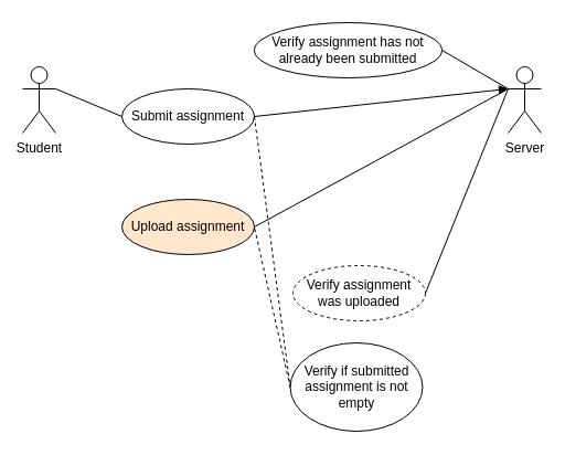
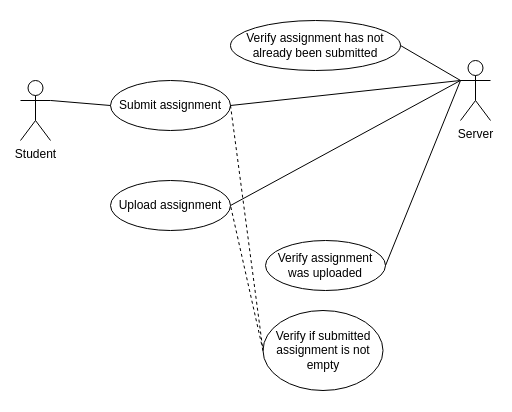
  <mxCell id="0" />
  <mxCell id="1" parent="0" />
- <mxCell id="2" value="Student" style="shape=umlActor;verticalLabelPosition=bottom;labelBackgroundColor=#ffffff;verticalAlign=top;html=1;outlineConnect=0;" vertex="1" parent="1"><mxGeometry x="20" y="60" width="30" height="60" as="geometry" /></mxCell>
+ <mxCell id="2" value="Student" style="shape=umlActor;verticalLabelPosition=bottom;labelBackgroundColor=#ffffff;verticalAlign=top;html=1;outlineConnect=0;" vertex="1" parent="1"><mxGeometry x="20" y="80" width="30" height="60" as="geometry" /></mxCell>
  <mxCell id="3" value="Submit assignment" style="ellipse;whiteSpace=wrap;html=1;" vertex="1" parent="1"><mxGeometry x="110" y="80" width="120" height="50" as="geometry" /></mxCell>
  <mxCell id="4" value="Server" style="shape=umlActor;verticalLabelPosition=bottom;labelBackgroundColor=#ffffff;verticalAlign=top;html=1;outlineConnect=0;" vertex="1" parent="1"><mxGeometry x="460" y="60" width="30" height="60" as="geometry" /></mxCell>
- <mxCell id="5" value="Upload assignment" style="ellipse;whiteSpace=wrap;html=1;fillColor=#ffe6cc;" vertex="1" parent="1"><mxGeometry x="110" y="180" width="120" height="50" as="geometry" /></mxCell>
- <mxCell id="6" value="Verify assignment was uploaded" style="ellipse;whiteSpace=wrap;html=1;dashed=1;" vertex="1" parent="1"><mxGeometry x="265" y="240" width="120" height="50" as="geometry" /></mxCell>
+ <mxCell id="5" value="Upload assignment" style="ellipse;whiteSpace=wrap;html=1;" vertex="1" parent="1"><mxGeometry x="110" y="180" width="120" height="50" as="geometry" /></mxCell>
+ <mxCell id="6" value="Verify assignment was uploaded" style="ellipse;whiteSpace=wrap;html=1;" vertex="1" parent="1"><mxGeometry x="265" y="240" width="120" height="50" as="geometry" /></mxCell>
  <mxCell id="7" value="Verify assignment has not already been submitted" style="ellipse;whiteSpace=wrap;html=1;" vertex="1" parent="1"><mxGeometry x="230" y="20" width="170" height="50" as="geometry" /></mxCell>
  <mxCell id="8" value="Verify if submitted assignment is not empty" style="ellipse;whiteSpace=wrap;html=1;" vertex="1" parent="1"><mxGeometry x="262.5" y="310" width="120" height="80" as="geometry" /></mxCell>
- <mxCell id="9" value="" style="endArrow=block;html=1;exitX=1;exitY=0.5;exitDx=0;exitDy=0;entryX=0;entryY=0.333;entryDx=0;entryDy=0;entryPerimeter=0;" edge="1" parent="1" source="3" target="4"><mxGeometry width="50" height="50" relative="1" as="geometry"><mxPoint x="390" y="110" as="sourcePoint" /><mxPoint x="440" y="60" as="targetPoint" /></mxGeometry></mxCell>
+ <mxCell id="9" value="" style="endArrow=none;html=1;exitX=1;exitY=0.5;exitDx=0;exitDy=0;entryX=0;entryY=0.333;entryDx=0;entryDy=0;entryPerimeter=0;" edge="1" parent="1" source="3" target="4"><mxGeometry width="50" height="50" relative="1" as="geometry"><mxPoint x="390" y="110" as="sourcePoint" /><mxPoint x="440" y="60" as="targetPoint" /></mxGeometry></mxCell>
  <mxCell id="10" value="" style="endArrow=none;html=1;exitX=1;exitY=0.333;exitDx=0;exitDy=0;exitPerimeter=0;entryX=0;entryY=0.5;entryDx=0;entryDy=0;" edge="1" parent="1" source="2" target="3"><mxGeometry width="50" height="50" relative="1" as="geometry"><mxPoint x="50" y="130" as="sourcePoint" /><mxPoint x="100" y="80" as="targetPoint" /></mxGeometry></mxCell>
  <mxCell id="11" value="" style="endArrow=none;html=1;exitX=1;exitY=0.5;exitDx=0;exitDy=0;entryX=0;entryY=0.333;entryDx=0;entryDy=0;entryPerimeter=0;" edge="1" parent="1" source="5" target="4"><mxGeometry width="50" height="50" relative="1" as="geometry"><mxPoint x="350" y="170" as="sourcePoint" /><mxPoint x="400" y="120" as="targetPoint" /></mxGeometry></mxCell>
  <mxCell id="12" value="" style="endArrow=none;html=1;exitX=1;exitY=0.5;exitDx=0;exitDy=0;entryX=0;entryY=0.333;entryDx=0;entryDy=0;entryPerimeter=0;" edge="1" parent="1" source="6" target="4"><mxGeometry width="50" height="50" relative="1" as="geometry"><mxPoint x="400" y="300" as="sourcePoint" /><mxPoint x="450" y="250" as="targetPoint" /></mxGeometry></mxCell>
  <mxCell id="13" value="" style="endArrow=none;html=1;exitX=1;exitY=0.5;exitDx=0;exitDy=0;entryX=0;entryY=0.333;entryDx=0;entryDy=0;entryPerimeter=0;" edge="1" parent="1" source="7" target="4"><mxGeometry width="50" height="50" relative="1" as="geometry"><mxPoint x="440" y="40" as="sourcePoint" /><mxPoint x="490" y="-10" as="targetPoint" /></mxGeometry></mxCell>
  <mxCell id="14" value="" style="endArrow=none;dashed=1;html=1;entryX=0;entryY=0.5;entryDx=0;entryDy=0;exitX=1;exitY=0.5;exitDx=0;exitDy=0;" edge="1" parent="1" source="3" target="8"><mxGeometry width="50" height="50" relative="1" as="geometry"><mxPoint x="20" y="460" as="sourcePoint" /><mxPoint x="70" y="410" as="targetPoint" /></mxGeometry></mxCell>
  <mxCell id="15" value="" style="endArrow=none;dashed=1;html=1;entryX=1;entryY=0.5;entryDx=0;entryDy=0;exitX=0;exitY=0.5;exitDx=0;exitDy=0;" edge="1" parent="1" source="8" target="5"><mxGeometry width="50" height="50" relative="1" as="geometry"><mxPoint x="20" y="460" as="sourcePoint" /><mxPoint x="70" y="410" as="targetPoint" /></mxGeometry></mxCell>
